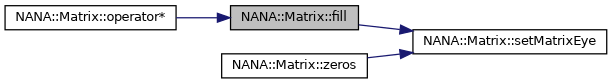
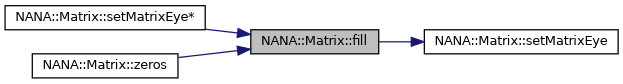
  digraph {
    rankdir=RL
    node [color=black fillcolor=white fontname=Helvetica fontsize=10 shape=record style=filled]
    edge [color=midnightblue dir=back fontname=Helvetica fontsize=10 labelfontname=Helvetica labelfontsize=10 style=solid]
    n1 [fillcolor=grey75 fontcolor=black height=0.2 label="NANA::Matrix::fill" width=0.4]
-   n2 [height=0.2 label="NANA::Matrix::operator*" width=0.4]
+   n2 [height=0.2 label="NANA::Matrix::setMatrixEye*" width=0.4]
    n3 [height=0.2 label="NANA::Matrix::zeros" width=0.4]
    n4 [height=0.2 label="NANA::Matrix::setMatrixEye" width=0.4]
    n1 -> n2
-   n4 -> n3
+   n1 -> n3
    n4 -> n1
  }
